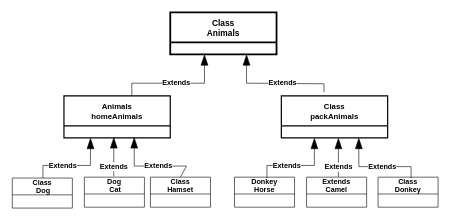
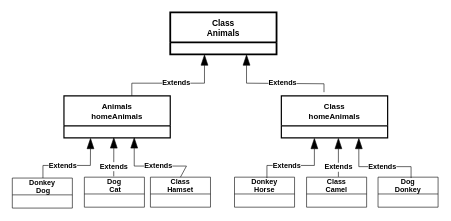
  <mxCell id="0" />
  <mxCell id="1" parent="0" />
  <mxCell id="2" value="Animals &#10;homeAnimals" style="swimlane;fontStyle=1;childLayout=stackLayout;horizontal=1;startSize=50;fillColor=none;horizontalStack=0;resizeParent=1;resizeParentMax=0;resizeLast=0;collapsible=1;marginBottom=0;fontSize=13;strokeWidth=2;" parent="1" vertex="1"><mxGeometry x="106" y="159" width="177" height="70" as="geometry" /></mxCell>
  <mxCell id="3" value="&lt;b&gt;&lt;font style=&quot;font-size: 12px;&quot;&gt;Extends&lt;/font&gt;&lt;/b&gt;" style="endArrow=blockThin;endSize=16;endFill=1;html=1;rounded=0;strokeWidth=1;" parent="1" edge="1"><mxGeometry width="160" relative="1" as="geometry"><mxPoint x="219" y="159" as="sourcePoint" /><mxPoint x="340" y="90" as="targetPoint" /><Array as="points"><mxPoint x="219" y="138" /><mxPoint x="340" y="138" /></Array></mxGeometry></mxCell>
  <mxCell id="4" value="&lt;font style=&quot;font-size: 12px;&quot;&gt;&lt;b&gt;Extends&lt;/b&gt;&lt;/font&gt;" style="endArrow=blockThin;endSize=16;endFill=1;html=1;rounded=0;" parent="1" edge="1"><mxGeometry x="-0.131" width="160" relative="1" as="geometry"><mxPoint x="539" y="153" as="sourcePoint" /><mxPoint x="410" y="90" as="targetPoint" /><Array as="points"><mxPoint x="539" y="139" /><mxPoint x="410" y="138" /></Array><mxPoint as="offset" /></mxGeometry></mxCell>
- <mxCell id="5" value="Class&#10; Dog" style="swimlane;fontStyle=1;childLayout=stackLayout;horizontal=1;startSize=28;fillColor=none;horizontalStack=0;resizeParent=1;resizeParentMax=0;resizeLast=0;collapsible=1;marginBottom=0;" parent="1" vertex="1"><mxGeometry x="20" y="296" width="100" height="50" as="geometry" /></mxCell>
+ <mxCell id="5" value="Donkey&#10; Dog" style="swimlane;fontStyle=1;childLayout=stackLayout;horizontal=1;startSize=28;fillColor=none;horizontalStack=0;resizeParent=1;resizeParentMax=0;resizeLast=0;collapsible=1;marginBottom=0;" parent="1" vertex="1"><mxGeometry x="20" y="296" width="100" height="50" as="geometry" /></mxCell>
  <mxCell id="6" value="&lt;b&gt;&lt;font style=&quot;font-size: 12px;&quot;&gt;Extends&lt;/font&gt;&lt;/b&gt;" style="endArrow=blockThin;endSize=16;endFill=1;html=1;rounded=0;exitX=0.489;exitY=-0.027;exitDx=0;exitDy=0;exitPerimeter=0;" parent="1" source="9" edge="1"><mxGeometry x="-0.508" width="160" relative="1" as="geometry"><mxPoint x="189" y="291" as="sourcePoint" /><mxPoint x="189" y="228" as="targetPoint" /><mxPoint as="offset" /></mxGeometry></mxCell>
- <mxCell id="7" value="Class &#10;packAnimals" style="swimlane;fontStyle=1;childLayout=stackLayout;horizontal=1;startSize=50;fillColor=none;horizontalStack=0;resizeParent=1;resizeParentMax=0;resizeLast=0;collapsible=1;marginBottom=0;fontSize=13;strokeWidth=2;" vertex="1" parent="1"><mxGeometry x="468" y="159" width="177" height="70" as="geometry" /></mxCell>
+ <mxCell id="7" value="Class &#10;homeAnimals" style="swimlane;fontStyle=1;childLayout=stackLayout;horizontal=1;startSize=50;fillColor=none;horizontalStack=0;resizeParent=1;resizeParentMax=0;resizeLast=0;collapsible=1;marginBottom=0;fontSize=13;strokeWidth=2;" vertex="1" parent="1"><mxGeometry x="468" y="159" width="177" height="70" as="geometry" /></mxCell>
  <mxCell id="8" value="Class &#10;Animals" style="swimlane;fontStyle=1;childLayout=stackLayout;horizontal=1;startSize=50;fillColor=none;horizontalStack=0;resizeParent=1;resizeParentMax=0;resizeLast=0;collapsible=1;marginBottom=0;strokeWidth=3;fontSize=14;spacing=2;" vertex="1" parent="1"><mxGeometry x="283" y="20" width="177" height="70" as="geometry" /></mxCell>
  <mxCell id="9" value="Dog&#10; Cat" style="swimlane;fontStyle=1;childLayout=stackLayout;horizontal=1;startSize=28;fillColor=none;horizontalStack=0;resizeParent=1;resizeParentMax=0;resizeLast=0;collapsible=1;marginBottom=0;" vertex="1" parent="1"><mxGeometry x="140" y="294.5" width="100" height="50" as="geometry" /></mxCell>
  <mxCell id="10" value="Class&#10;Hamset" style="swimlane;fontStyle=1;childLayout=stackLayout;horizontal=1;startSize=28;fillColor=none;horizontalStack=0;resizeParent=1;resizeParentMax=0;resizeLast=0;collapsible=1;marginBottom=0;" vertex="1" parent="1"><mxGeometry x="250" y="294.5" width="100" height="50" as="geometry" /></mxCell>
  <mxCell id="11" value="&lt;b&gt;&lt;font style=&quot;font-size: 12px;&quot;&gt;Extends&lt;/font&gt;&lt;/b&gt;" style="endArrow=blockThin;endSize=16;endFill=1;html=1;rounded=0;strokeWidth=1;entryX=0.25;entryY=1;entryDx=0;entryDy=0;" edge="1" parent="1" target="2"><mxGeometry x="-0.263" width="160" relative="1" as="geometry"><mxPoint x="71" y="296" as="sourcePoint" /><mxPoint x="160" y="229" as="targetPoint" /><Array as="points"><mxPoint x="71" y="275" /><mxPoint x="150" y="275" /></Array><mxPoint as="offset" /></mxGeometry></mxCell>
  <mxCell id="12" value="Donkey&#10;Horse" style="swimlane;fontStyle=1;childLayout=stackLayout;horizontal=1;startSize=28;fillColor=none;horizontalStack=0;resizeParent=1;resizeParentMax=0;resizeLast=0;collapsible=1;marginBottom=0;" vertex="1" parent="1"><mxGeometry x="390" y="294.5" width="100" height="50" as="geometry" /></mxCell>
- <mxCell id="13" value="Extends&#10;Camel" style="swimlane;fontStyle=1;childLayout=stackLayout;horizontal=1;startSize=28;fillColor=none;horizontalStack=0;resizeParent=1;resizeParentMax=0;resizeLast=0;collapsible=1;marginBottom=0;" vertex="1" parent="1"><mxGeometry x="510" y="294.5" width="100" height="50" as="geometry" /></mxCell>
- <mxCell id="14" value="Class&#10;Donkey" style="swimlane;fontStyle=1;childLayout=stackLayout;horizontal=1;startSize=28;fillColor=none;horizontalStack=0;resizeParent=1;resizeParentMax=0;resizeLast=0;collapsible=1;marginBottom=0;" vertex="1" parent="1"><mxGeometry x="629" y="294.5" width="100" height="50" as="geometry" /></mxCell>
+ <mxCell id="13" value="Class&#10;Camel" style="swimlane;fontStyle=1;childLayout=stackLayout;horizontal=1;startSize=28;fillColor=none;horizontalStack=0;resizeParent=1;resizeParentMax=0;resizeLast=0;collapsible=1;marginBottom=0;" vertex="1" parent="1"><mxGeometry x="510" y="294.5" width="100" height="50" as="geometry" /></mxCell>
+ <mxCell id="14" value="Dog&#10;Donkey" style="swimlane;fontStyle=1;childLayout=stackLayout;horizontal=1;startSize=28;fillColor=none;horizontalStack=0;resizeParent=1;resizeParentMax=0;resizeLast=0;collapsible=1;marginBottom=0;" vertex="1" parent="1"><mxGeometry x="629" y="294.5" width="100" height="50" as="geometry" /></mxCell>
  <mxCell id="15" value="&lt;font style=&quot;font-size: 12px;&quot;&gt;&lt;b&gt;Extends&lt;/b&gt;&lt;/font&gt;" style="endArrow=blockThin;endSize=16;endFill=1;html=1;rounded=0;exitX=0.5;exitY=0;exitDx=0;exitDy=0;" edge="1" parent="1" source="10"><mxGeometry x="-0.131" width="160" relative="1" as="geometry"><mxPoint x="310" y="288" as="sourcePoint" /><mxPoint x="223" y="228" as="targetPoint" /><Array as="points"><mxPoint x="310" y="276" /><mxPoint x="223" y="276" /></Array><mxPoint as="offset" /></mxGeometry></mxCell>
  <mxCell id="16" value="&lt;b&gt;&lt;font style=&quot;font-size: 12px;&quot;&gt;Extends&lt;/font&gt;&lt;/b&gt;" style="endArrow=blockThin;endSize=16;endFill=1;html=1;rounded=0;strokeWidth=1;entryX=0.25;entryY=1;entryDx=0;entryDy=0;" edge="1" parent="1"><mxGeometry x="-0.263" width="160" relative="1" as="geometry"><mxPoint x="444" y="296" as="sourcePoint" /><mxPoint x="523" y="229" as="targetPoint" /><Array as="points"><mxPoint x="444" y="275" /><mxPoint x="523" y="275" /></Array><mxPoint as="offset" /></mxGeometry></mxCell>
  <mxCell id="17" value="&lt;b&gt;&lt;font style=&quot;font-size: 12px;&quot;&gt;Extends&lt;/font&gt;&lt;/b&gt;" style="endArrow=blockThin;endSize=16;endFill=1;html=1;rounded=0;exitX=0.489;exitY=-0.027;exitDx=0;exitDy=0;exitPerimeter=0;" edge="1" parent="1"><mxGeometry x="-0.508" width="160" relative="1" as="geometry"><mxPoint x="563" y="294" as="sourcePoint" /><mxPoint x="563" y="229" as="targetPoint" /><mxPoint as="offset" /></mxGeometry></mxCell>
  <mxCell id="18" value="&lt;font style=&quot;font-size: 12px;&quot;&gt;&lt;b&gt;Extends&lt;/b&gt;&lt;/font&gt;" style="endArrow=blockThin;endSize=16;endFill=1;html=1;rounded=0;exitX=0.5;exitY=0;exitDx=0;exitDy=0;" edge="1" parent="1"><mxGeometry x="-0.131" width="160" relative="1" as="geometry"><mxPoint x="684" y="296" as="sourcePoint" /><mxPoint x="597" y="229" as="targetPoint" /><Array as="points"><mxPoint x="684" y="277" /><mxPoint x="597" y="277" /></Array><mxPoint as="offset" /></mxGeometry></mxCell>
